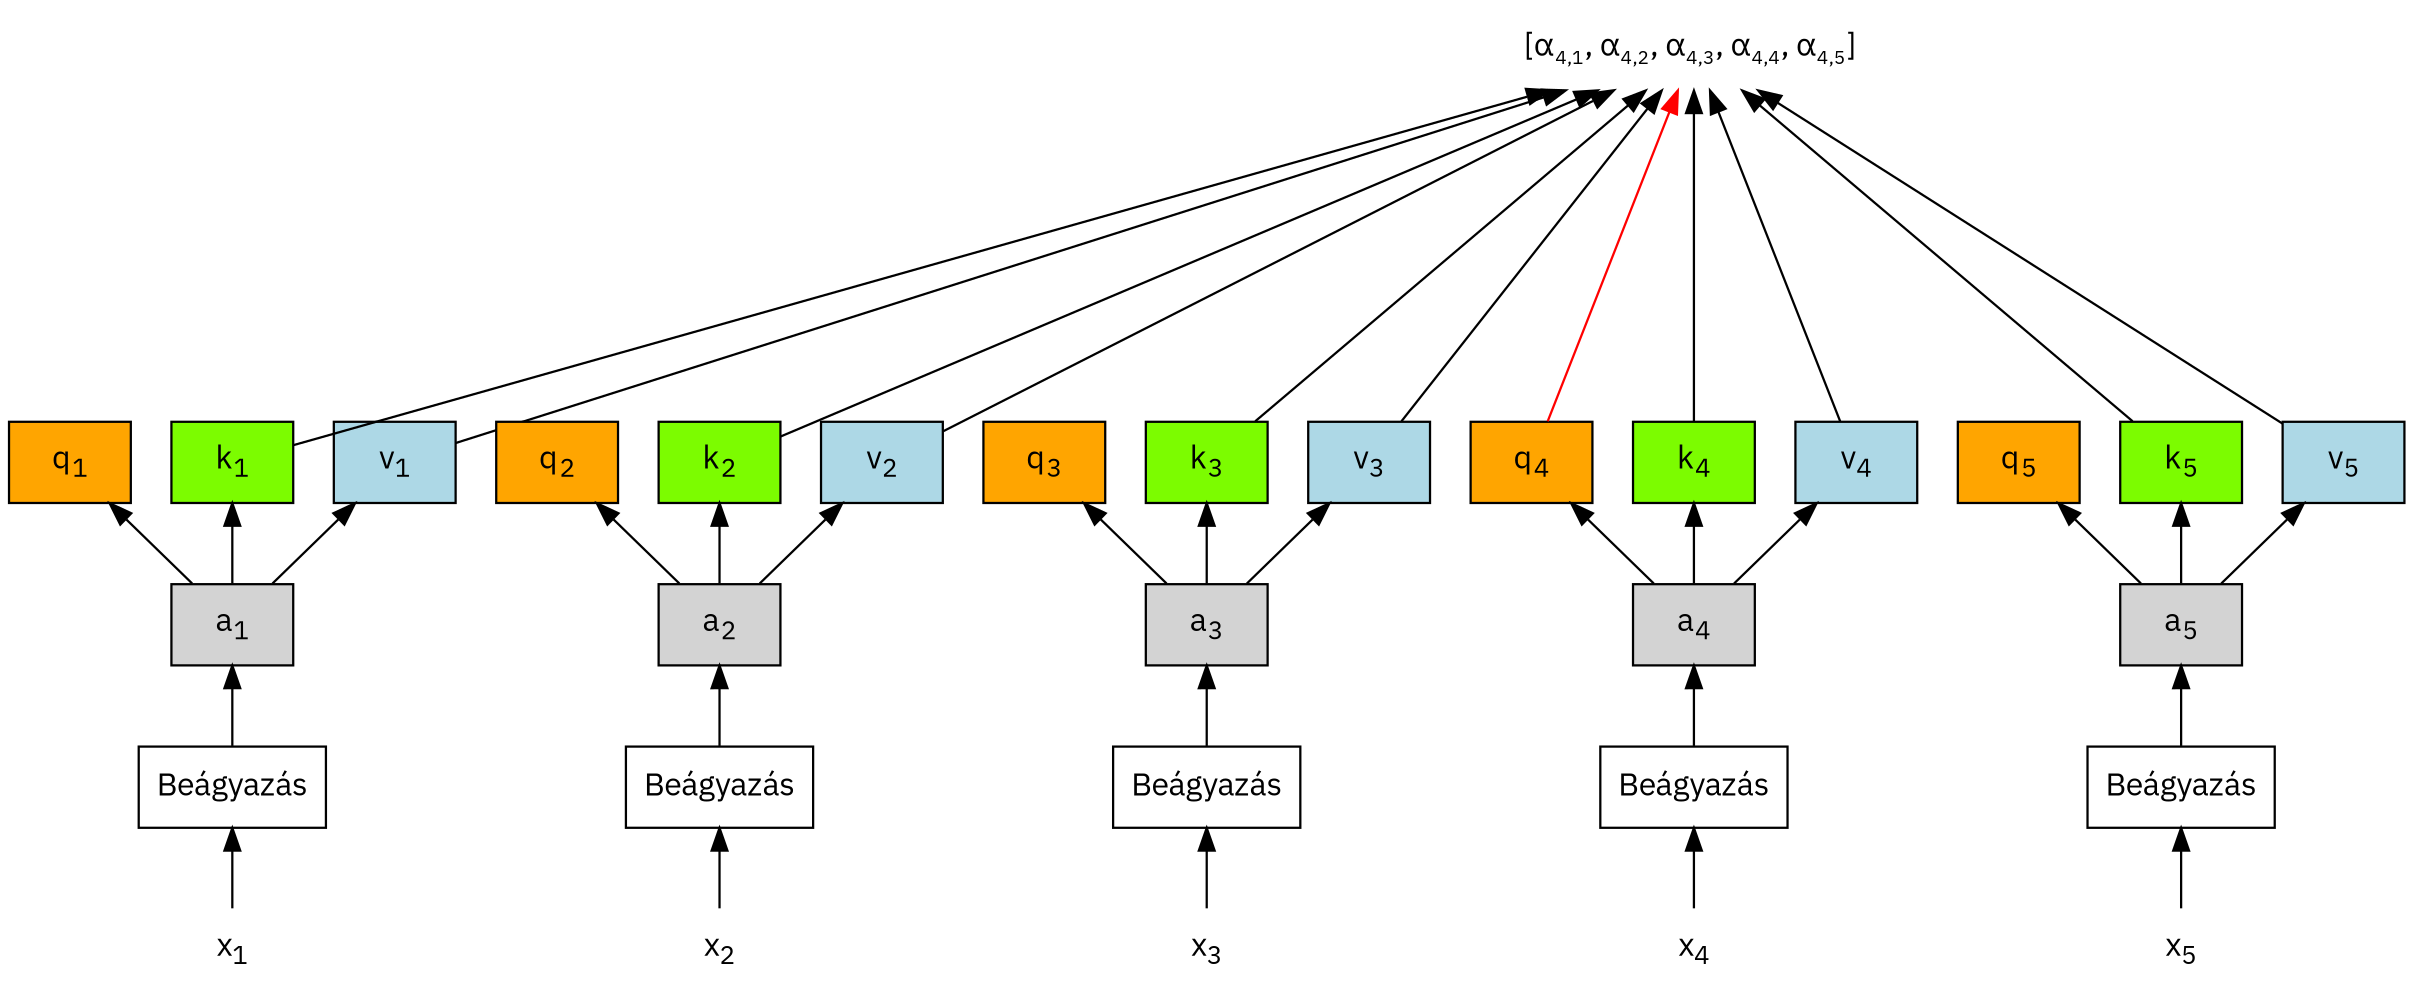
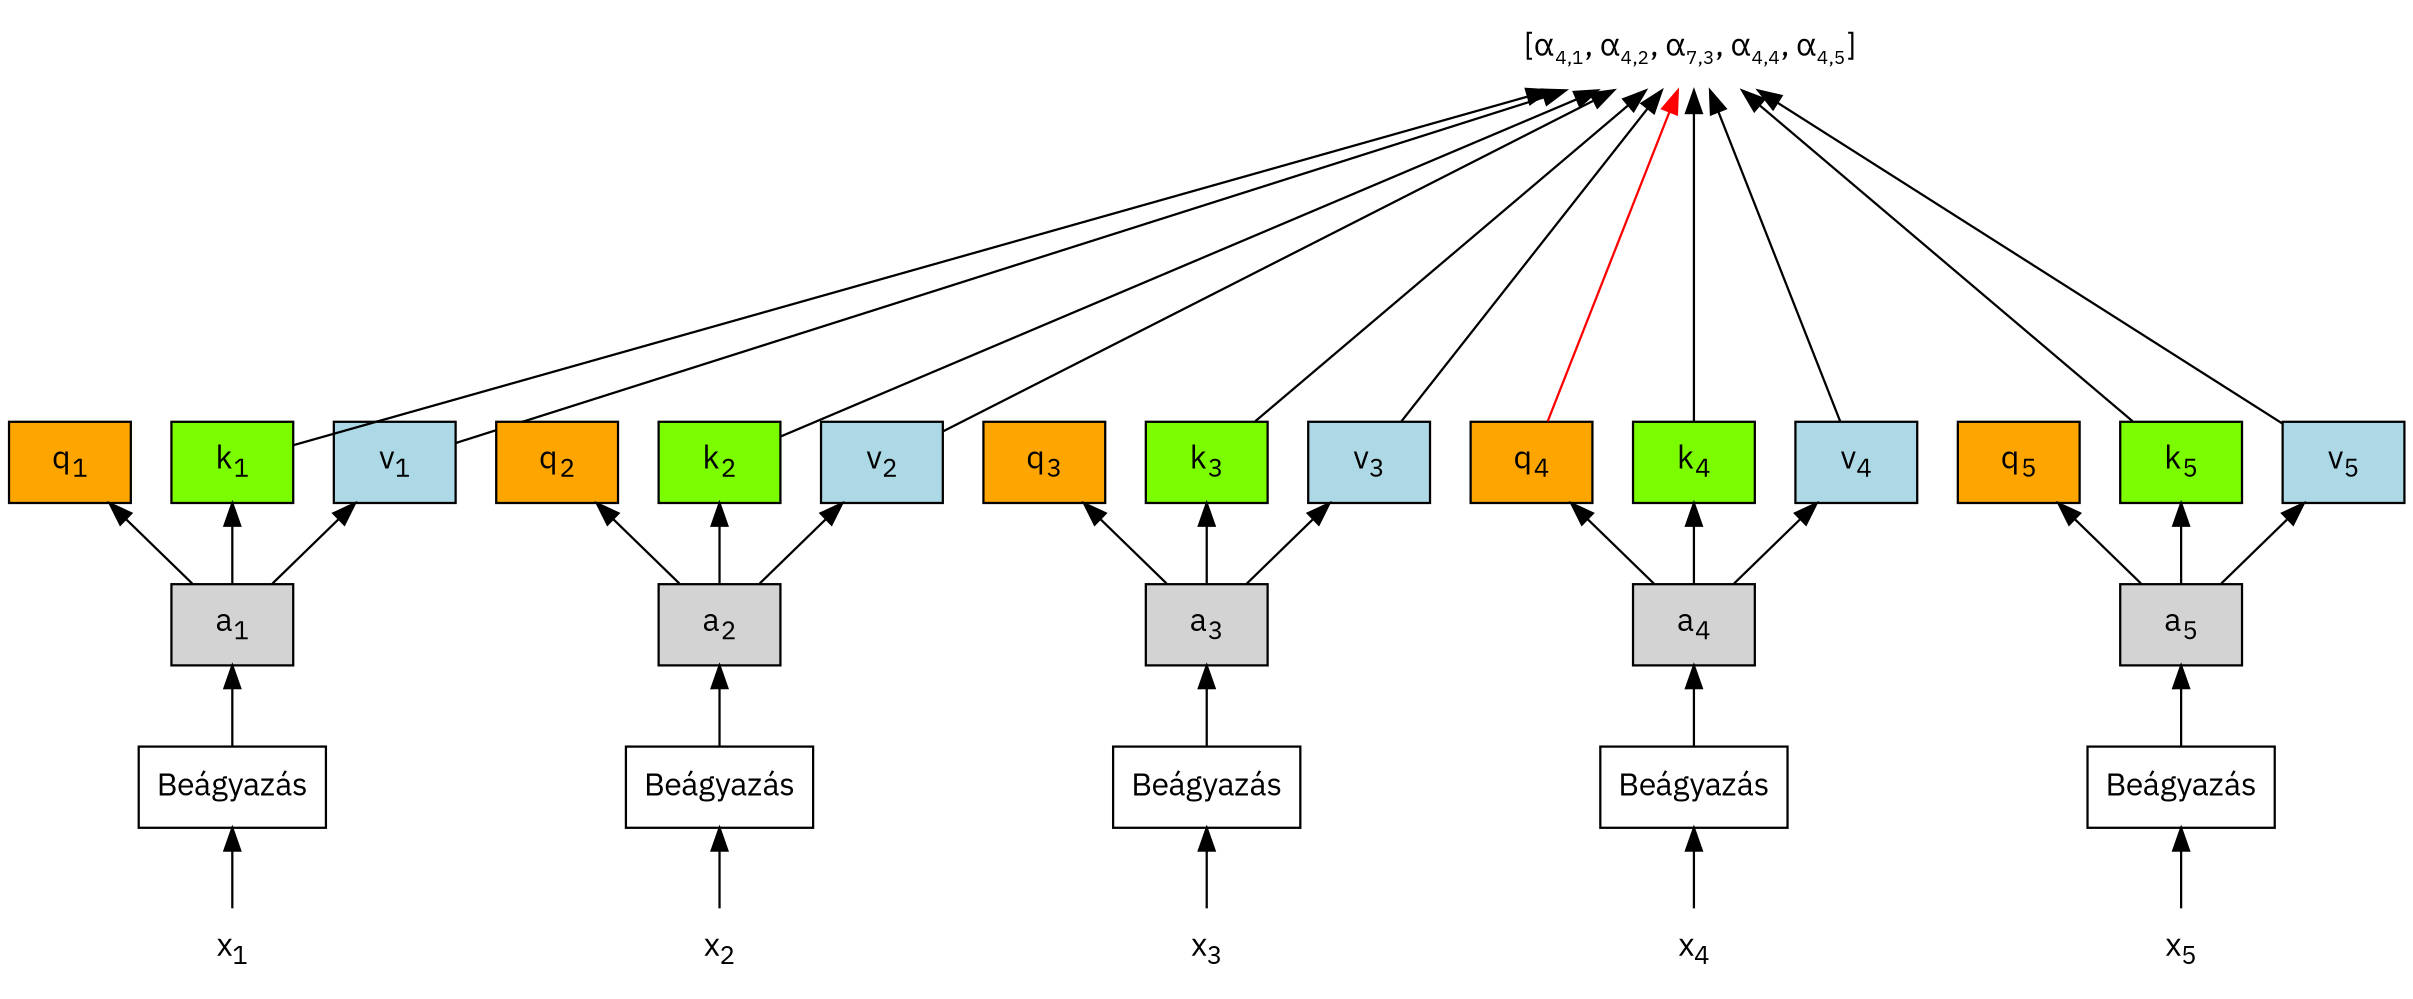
  digraph {
    rankdir=BT
    splines=False
    fontname="IBM Plex Sans"
    node [shape=rectangle fontname="IBM Plex Sans" style=filled]
    edge [fontname="IBM Plex Sans"]
    n1 [label=<x<sub>1</sub>> shape=plaintext style=""]
    n2 [label="Beágyazás" style=""]
    n3 [label=<x<sub>2</sub>> shape=plaintext style=""]
    n4 [label="Beágyazás" style=""]
    n5 [label=<x<sub>3</sub>> shape=plaintext style=""]
    n6 [label="Beágyazás" style=""]
    n7 [label=<x<sub>4</sub>> shape=plaintext style=""]
    n8 [label="Beágyazás" style=""]
    n9 [label=<x<sub>5</sub>> shape=plaintext style=""]
    n10 [label="Beágyazás" style=""]
    n11 [label=<a<sub>1</sub>>]
    n12 [fillcolor=orange label=<q<sub>1</sub>>]
    n13 [fillcolor=lawngreen label=<k<sub>1</sub>>]
    n14 [fillcolor=lightblue label=<v<sub>1</sub>>]
    n15 [label=<a<sub>2</sub>>]
    n16 [fillcolor=orange label=<q<sub>2</sub>>]
    n17 [fillcolor=lawngreen label=<k<sub>2</sub>>]
    n18 [fillcolor=lightblue label=<v<sub>2</sub>>]
    n19 [label=<a<sub>3</sub>>]
    n20 [fillcolor=orange label=<q<sub>3</sub>>]
    n21 [fillcolor=lawngreen label=<k<sub>3</sub>>]
    n22 [fillcolor=lightblue label=<v<sub>3</sub>>]
    n23 [label=<a<sub>4</sub>>]
    n24 [fillcolor=orange label=<q<sub>4</sub>>]
    n25 [fillcolor=lawngreen label=<k<sub>4</sub>>]
    n26 [fillcolor=lightblue label=<v<sub>4</sub>>]
    n27 [label=<a<sub>5</sub>>]
    n28 [fillcolor=orange label=<q<sub>5</sub>>]
    n29 [fillcolor=lawngreen label=<k<sub>5</sub>>]
    n30 [fillcolor=lightblue label=<v<sub>5</sub>>]
-   n31 [label=<[α<sub><font point-size="10">4,1</font></sub>, α<sub><font point-size="10">4,2</font></sub>, α<sub><font point-size="10">4,3</font></sub>, α<sub><font point-size="10">4,4</font></sub>, α<sub><font point-size="10">4,5</font></sub>] > shape=plaintext style=""]
+   n31 [label=<[α<sub><font point-size="10">4,1</font></sub>, α<sub><font point-size="10">4,2</font></sub>, α<sub><font point-size="10">7,3</font></sub>, α<sub><font point-size="10">4,4</font></sub>, α<sub><font point-size="10">4,5</font></sub>] > shape=plaintext style=""]
    n1 -> n2
    n2 -> n11
    n3 -> n4
    n4 -> n15
    n5 -> n6
    n6 -> n19
    n7 -> n8
    n8 -> n23
    n9 -> n10
    n10 -> n27
    n11 -> n12
    n11 -> n13
    n11 -> n14
    n12 -> n31 [constraint=False minlen=4 style=invis]
    n13 -> n31 [constraint=False minlen=4]
    n14 -> n31 [constraint=False minlen=4]
    n15 -> n16
    n15 -> n17
    n15 -> n18
    n16 -> n31 [constraint=False minlen=4 style=invis]
    n17 -> n31 [constraint=False minlen=4]
    n18 -> n31 [constraint=False minlen=4]
    n19 -> n20
    n19 -> n21
    n19 -> n22
    n20 -> n31 [constraint=False minlen=4 style=invis]
    n21 -> n31 [constraint=False minlen=4]
    n22 -> n31 [constraint=False minlen=4]
    n23 -> n24
    n23 -> n25
    n23 -> n26
    n24 -> n31 [color=red constraint=True minlen=4]
    n25 -> n31 [constraint=True minlen=4]
    n26 -> n31 [constraint=True minlen=4]
    n27 -> n28
    n27 -> n29
    n27 -> n30
    n29 -> n31 [constraint=False minlen=4]
    n30 -> n31 [constraint=False minlen=4]
  }
